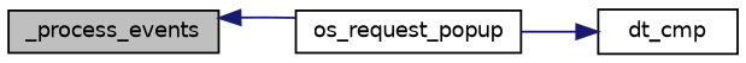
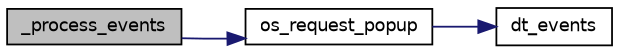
  digraph {
    rankdir=LR
    node [color=black fontname=Helvetica fontsize=10 shape=record]
    edge [color=midnightblue fontname=Helvetica fontsize=10 labelfontname=Helvetica labelfontsize=10 style=solid]
    n1 [fillcolor=grey75 fontcolor=black height=0.2 label=_process_events style=filled width=0.4]
    n2 [height=0.2 label=os_request_popup width=0.4]
-   n3 [height=0.2 label=dt_cmp width=0.4]
-   n2 -> n1
+   n3 [height=0.2 label=dt_events width=0.4]
+   n1 -> n2
    n2 -> n3
  }
